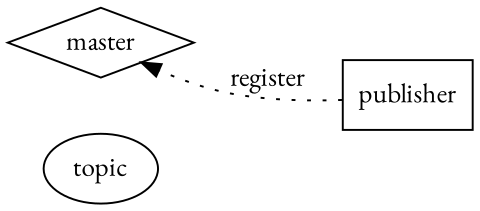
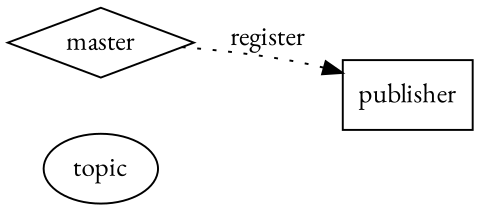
  digraph {
    fontname="EB Garamond"
    rankdir=LR
    node [fillcolor=white fontname="EB Garamond" style=filled]
    edge [fontname="EB Garamond"]
    master [shape=diamond]
    topic [shape=ellipse]
    publisher [shape=box]
    subgraph sub_1 {
      rank=same
      master
      topic
    }
-   publisher -> master [label=register style=dotted]
+   master -> publisher [label=register style=dotted]
    publisher -> topic [label=publish style=invis]
  }
